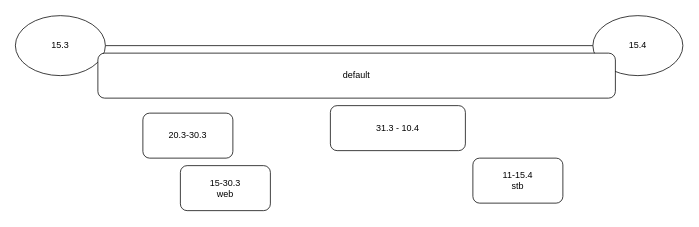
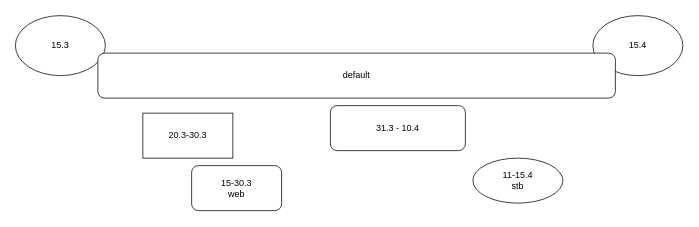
  <mxCell id="0" />
  <mxCell id="1" parent="0" />
- <mxCell id="2" value="" style="endArrow=none;html=1;startArrow=none;" edge="1" parent="1" source="5" target="3"><mxGeometry width="50" height="50" relative="1" as="geometry"><mxPoint x="70" y="60" as="sourcePoint" /><mxPoint x="830" y="60" as="targetPoint" /></mxGeometry></mxCell>
  <mxCell id="3" value="15.4" style="ellipse;whiteSpace=wrap;html=1;" vertex="1" parent="1"><mxGeometry x="790" y="20" width="120" height="80" as="geometry" /></mxCell>
  <mxCell id="4" value="" style="endArrow=none;html=1;" edge="1" parent="1" target="5"><mxGeometry width="50" height="50" relative="1" as="geometry"><mxPoint x="70" y="60" as="sourcePoint" /><mxPoint x="790" y="60" as="targetPoint" /></mxGeometry></mxCell>
  <mxCell id="5" value="15.3&lt;br&gt;" style="ellipse;whiteSpace=wrap;html=1;" vertex="1" parent="1"><mxGeometry x="20" y="20" width="120" height="80" as="geometry" /></mxCell>
  <mxCell id="6" value="default" style="rounded=1;whiteSpace=wrap;html=1;" vertex="1" parent="1"><mxGeometry x="130" y="70" width="690" height="60" as="geometry" /></mxCell>
- <mxCell id="7" value="20.3-30.3" style="rounded=1;whiteSpace=wrap;html=1;" vertex="1" parent="1"><mxGeometry x="190" y="150" width="120" height="60" as="geometry" /></mxCell>
+ <mxCell id="7" value="20.3-30.3" style="whiteSpace=wrap;html=1;rounded=0;" vertex="1" parent="1"><mxGeometry x="190" y="150" width="120" height="60" as="geometry" /></mxCell>
  <mxCell id="8" value="31.3 - 10.4" style="rounded=1;whiteSpace=wrap;html=1;" vertex="1" parent="1"><mxGeometry x="440" y="140" width="180" height="60" as="geometry" /></mxCell>
- <mxCell id="9" value="15-30.3&lt;br&gt;web" style="rounded=1;whiteSpace=wrap;html=1;" vertex="1" parent="1"><mxGeometry x="240" y="220" width="120" height="60" as="geometry" /></mxCell>
- <mxCell id="10" value="11-15.4&lt;br&gt;stb" style="rounded=1;whiteSpace=wrap;html=1;" vertex="1" parent="1"><mxGeometry x="630" y="210" width="120" height="60" as="geometry" /></mxCell>
+ <mxCell id="9" value="15-30.3&lt;br&gt;web" style="rounded=1;whiteSpace=wrap;html=1;" vertex="1" parent="1"><mxGeometry x="255" y="220" width="120" height="60" as="geometry" /></mxCell>
+ <mxCell id="10" value="11-15.4&lt;br&gt;stb" style="ellipse;whiteSpace=wrap;html=1;" vertex="1" parent="1"><mxGeometry x="630" y="210" width="120" height="60" as="geometry" /></mxCell>
